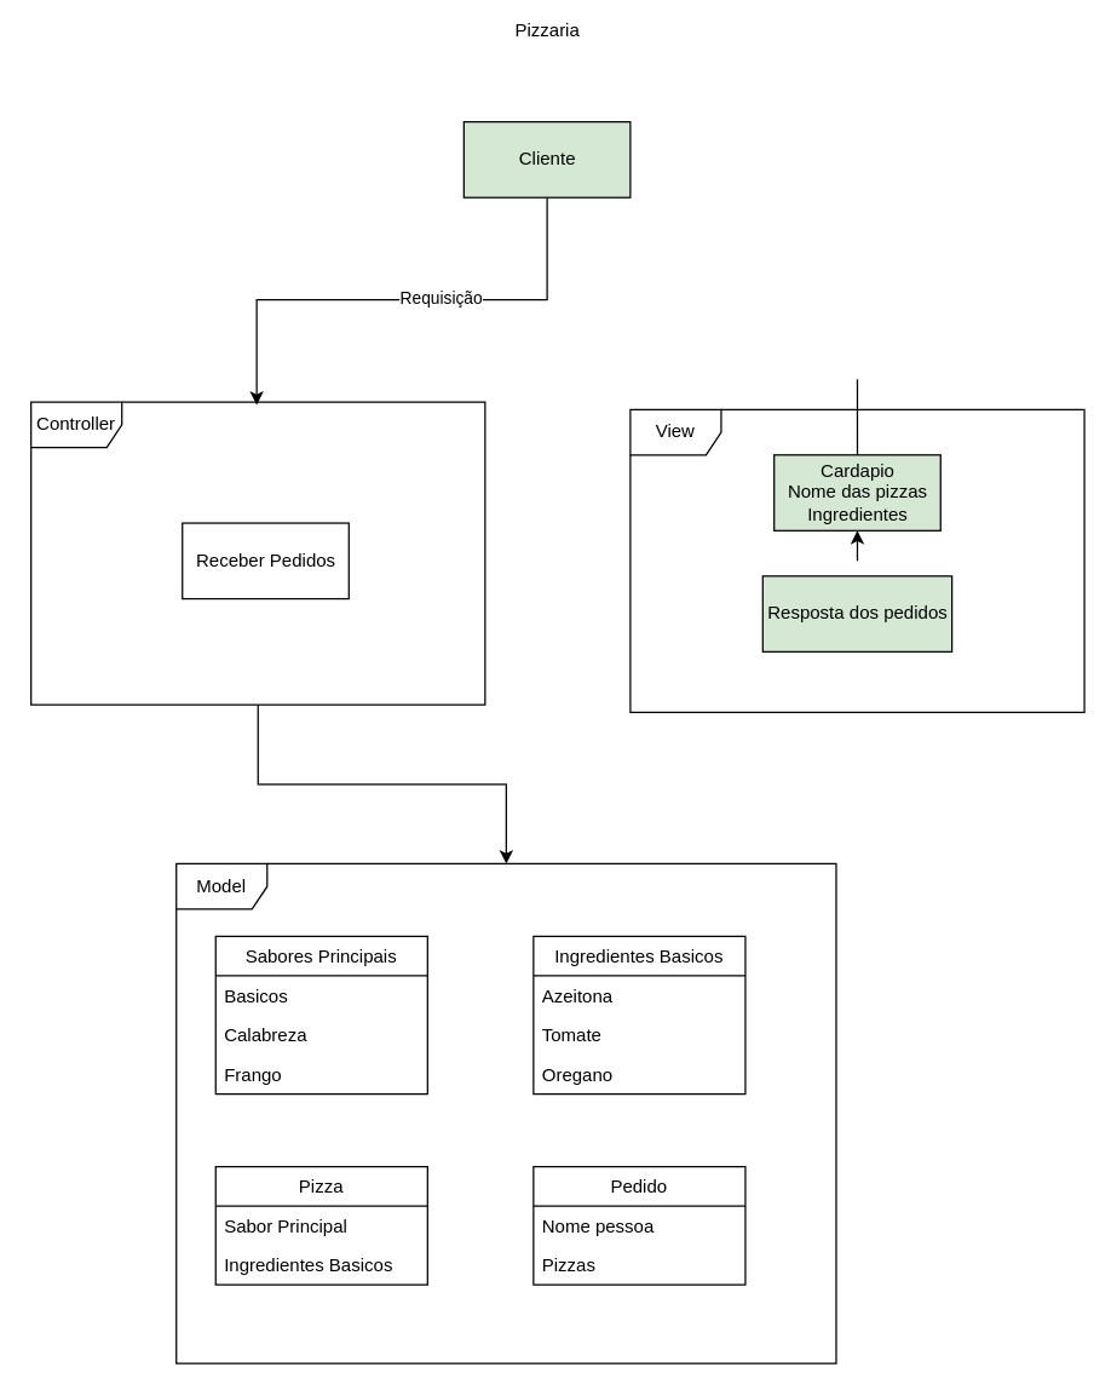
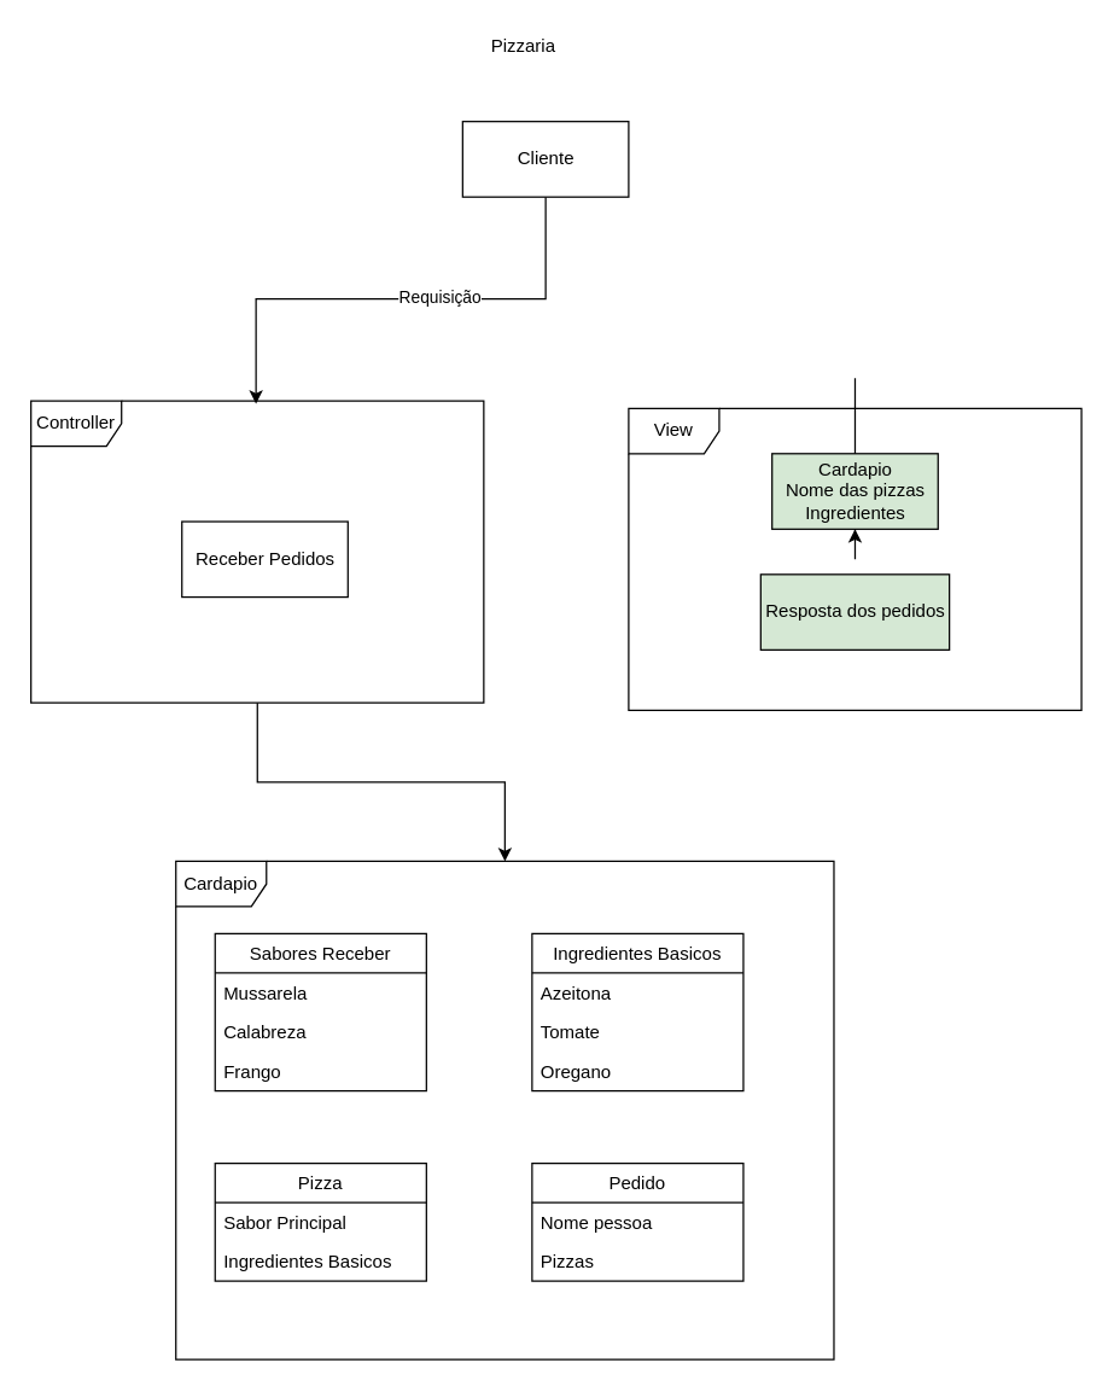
  <mxCell id="0" />
  <mxCell id="1" parent="0" />
  <mxCell id="2" value="" style="edgeStyle=orthogonalEdgeStyle;rounded=0;orthogonalLoop=1;jettySize=auto;html=1;" edge="1" parent="1" source="3" target="4"><mxGeometry relative="1" as="geometry" /></mxCell>
  <mxCell id="3" value="&lt;font style=&quot;vertical-align: inherit&quot;&gt;&lt;font style=&quot;vertical-align: inherit&quot;&gt;View&lt;/font&gt;&lt;/font&gt;" style="shape=umlFrame;whiteSpace=wrap;html=1;" vertex="1" parent="1"><mxGeometry x="416" y="270" width="300" height="200" as="geometry" /></mxCell>
  <mxCell id="4" value="&lt;font style=&quot;vertical-align: inherit&quot;&gt;&lt;font style=&quot;vertical-align: inherit&quot;&gt;Cardapio&lt;br&gt;Nome das pizzas&lt;br&gt;Ingredientes&lt;br&gt;&lt;/font&gt;&lt;/font&gt;" style="html=1;fillColor=#d5e8d4;" vertex="1" parent="1"><mxGeometry x="511" y="300" width="110" height="50" as="geometry" /></mxCell>
  <mxCell id="5" value="" style="edgeStyle=orthogonalEdgeStyle;rounded=0;orthogonalLoop=1;jettySize=auto;html=1;" edge="1" parent="1" source="6" target="8"><mxGeometry relative="1" as="geometry" /></mxCell>
  <mxCell id="6" value="&lt;font style=&quot;vertical-align: inherit&quot;&gt;&lt;font style=&quot;vertical-align: inherit&quot;&gt;Controller&lt;/font&gt;&lt;/font&gt;" style="shape=umlFrame;whiteSpace=wrap;html=1;" vertex="1" parent="1"><mxGeometry x="20" y="265" width="300" height="200" as="geometry" /></mxCell>
  <mxCell id="7" value="&lt;font style=&quot;vertical-align: inherit&quot;&gt;&lt;font style=&quot;vertical-align: inherit&quot;&gt;Receber Pedidos&lt;br&gt;&lt;/font&gt;&lt;/font&gt;" style="html=1;" vertex="1" parent="1"><mxGeometry x="120" y="345" width="110" height="50" as="geometry" /></mxCell>
- <mxCell id="8" value="&lt;font style=&quot;vertical-align: inherit&quot;&gt;&lt;font style=&quot;vertical-align: inherit&quot;&gt;Model&lt;/font&gt;&lt;/font&gt;" style="shape=umlFrame;whiteSpace=wrap;html=1;" vertex="1" parent="1"><mxGeometry x="116" y="570" width="436" height="330" as="geometry" /></mxCell>
- <mxCell id="9" value="Sabores Principais" style="swimlane;fontStyle=0;childLayout=stackLayout;horizontal=1;startSize=26;fillColor=none;horizontalStack=0;resizeParent=1;resizeParentMax=0;resizeLast=0;collapsible=1;marginBottom=0;" vertex="1" parent="1"><mxGeometry x="142" y="618" width="140" height="104" as="geometry" /></mxCell>
- <mxCell id="10" value="Basicos" style="text;strokeColor=none;fillColor=none;align=left;verticalAlign=top;spacingLeft=4;spacingRight=4;overflow=hidden;rotatable=0;points=[[0,0.5],[1,0.5]];portConstraint=eastwest;" vertex="1" parent="9"><mxGeometry y="26" width="140" height="26" as="geometry" /></mxCell>
+ <mxCell id="8" value="&lt;font style=&quot;vertical-align: inherit&quot;&gt;&lt;font style=&quot;vertical-align: inherit&quot;&gt;Cardapio&lt;/font&gt;&lt;/font&gt;" style="shape=umlFrame;whiteSpace=wrap;html=1;" vertex="1" parent="1"><mxGeometry x="116" y="570" width="436" height="330" as="geometry" /></mxCell>
+ <mxCell id="9" value="Sabores Receber" style="swimlane;fontStyle=0;childLayout=stackLayout;horizontal=1;startSize=26;fillColor=none;horizontalStack=0;resizeParent=1;resizeParentMax=0;resizeLast=0;collapsible=1;marginBottom=0;" vertex="1" parent="1"><mxGeometry x="142" y="618" width="140" height="104" as="geometry" /></mxCell>
+ <mxCell id="10" value="Mussarela" style="text;strokeColor=none;fillColor=none;align=left;verticalAlign=top;spacingLeft=4;spacingRight=4;overflow=hidden;rotatable=0;points=[[0,0.5],[1,0.5]];portConstraint=eastwest;" vertex="1" parent="9"><mxGeometry y="26" width="140" height="26" as="geometry" /></mxCell>
  <mxCell id="11" value="Calabreza" style="text;strokeColor=none;fillColor=none;align=left;verticalAlign=top;spacingLeft=4;spacingRight=4;overflow=hidden;rotatable=0;points=[[0,0.5],[1,0.5]];portConstraint=eastwest;" vertex="1" parent="9"><mxGeometry y="52" width="140" height="26" as="geometry" /></mxCell>
  <mxCell id="12" value="Frango" style="text;strokeColor=none;fillColor=none;align=left;verticalAlign=top;spacingLeft=4;spacingRight=4;overflow=hidden;rotatable=0;points=[[0,0.5],[1,0.5]];portConstraint=eastwest;" vertex="1" parent="9"><mxGeometry y="78" width="140" height="26" as="geometry" /></mxCell>
  <mxCell id="13" value="Ingredientes Basicos" style="swimlane;fontStyle=0;childLayout=stackLayout;horizontal=1;startSize=26;fillColor=none;horizontalStack=0;resizeParent=1;resizeParentMax=0;resizeLast=0;collapsible=1;marginBottom=0;" vertex="1" parent="1"><mxGeometry x="352" y="618" width="140" height="104" as="geometry" /></mxCell>
  <mxCell id="14" value="Azeitona" style="text;strokeColor=none;fillColor=none;align=left;verticalAlign=top;spacingLeft=4;spacingRight=4;overflow=hidden;rotatable=0;points=[[0,0.5],[1,0.5]];portConstraint=eastwest;" vertex="1" parent="13"><mxGeometry y="26" width="140" height="26" as="geometry" /></mxCell>
  <mxCell id="15" value="Tomate" style="text;strokeColor=none;fillColor=none;align=left;verticalAlign=top;spacingLeft=4;spacingRight=4;overflow=hidden;rotatable=0;points=[[0,0.5],[1,0.5]];portConstraint=eastwest;" vertex="1" parent="13"><mxGeometry y="52" width="140" height="26" as="geometry" /></mxCell>
  <mxCell id="16" value="Oregano" style="text;strokeColor=none;fillColor=none;align=left;verticalAlign=top;spacingLeft=4;spacingRight=4;overflow=hidden;rotatable=0;points=[[0,0.5],[1,0.5]];portConstraint=eastwest;" vertex="1" parent="13"><mxGeometry y="78" width="140" height="26" as="geometry" /></mxCell>
  <mxCell id="17" value="Pizza" style="swimlane;fontStyle=0;childLayout=stackLayout;horizontal=1;startSize=26;fillColor=none;horizontalStack=0;resizeParent=1;resizeParentMax=0;resizeLast=0;collapsible=1;marginBottom=0;" vertex="1" parent="1"><mxGeometry x="142" y="770" width="140" height="78" as="geometry" /></mxCell>
  <mxCell id="18" value="Sabor Principal" style="text;strokeColor=none;fillColor=none;align=left;verticalAlign=top;spacingLeft=4;spacingRight=4;overflow=hidden;rotatable=0;points=[[0,0.5],[1,0.5]];portConstraint=eastwest;" vertex="1" parent="17"><mxGeometry y="26" width="140" height="26" as="geometry" /></mxCell>
  <mxCell id="19" value="Ingredientes Basicos" style="text;strokeColor=none;fillColor=none;align=left;verticalAlign=top;spacingLeft=4;spacingRight=4;overflow=hidden;rotatable=0;points=[[0,0.5],[1,0.5]];portConstraint=eastwest;" vertex="1" parent="17"><mxGeometry y="52" width="140" height="26" as="geometry" /></mxCell>
  <mxCell id="20" value="Pedido" style="swimlane;fontStyle=0;childLayout=stackLayout;horizontal=1;startSize=26;fillColor=none;horizontalStack=0;resizeParent=1;resizeParentMax=0;resizeLast=0;collapsible=1;marginBottom=0;" vertex="1" parent="1"><mxGeometry x="352" y="770" width="140" height="78" as="geometry" /></mxCell>
  <mxCell id="21" value="Nome pessoa" style="text;strokeColor=none;fillColor=none;align=left;verticalAlign=top;spacingLeft=4;spacingRight=4;overflow=hidden;rotatable=0;points=[[0,0.5],[1,0.5]];portConstraint=eastwest;" vertex="1" parent="20"><mxGeometry y="26" width="140" height="26" as="geometry" /></mxCell>
  <mxCell id="22" value="Pizzas" style="text;strokeColor=none;fillColor=none;align=left;verticalAlign=top;spacingLeft=4;spacingRight=4;overflow=hidden;rotatable=0;points=[[0,0.5],[1,0.5]];portConstraint=eastwest;" vertex="1" parent="20"><mxGeometry y="52" width="140" height="26" as="geometry" /></mxCell>
  <mxCell id="23" style="edgeStyle=orthogonalEdgeStyle;rounded=0;orthogonalLoop=1;jettySize=auto;html=1;exitX=0.5;exitY=1;exitDx=0;exitDy=0;entryX=0.497;entryY=0.01;entryDx=0;entryDy=0;entryPerimeter=0;" edge="1" parent="1" source="25" target="6"><mxGeometry relative="1" as="geometry" /></mxCell>
  <mxCell id="24" value="Requisição" style="edgeLabel;html=1;align=center;verticalAlign=middle;resizable=0;points=[];" vertex="1" connectable="0" parent="23"><mxGeometry x="-0.158" y="-2" relative="1" as="geometry"><mxPoint y="1" as="offset" /></mxGeometry></mxCell>
- <mxCell id="25" value="Cliente" style="html=1;fillColor=#d5e8d4;" vertex="1" parent="1"><mxGeometry x="306" y="80" width="110" height="50" as="geometry" /></mxCell>
+ <mxCell id="25" value="Cliente" style="html=1;" vertex="1" parent="1"><mxGeometry x="306" y="80" width="110" height="50" as="geometry" /></mxCell>
  <mxCell id="26" value="&lt;font style=&quot;vertical-align: inherit&quot;&gt;&lt;font style=&quot;vertical-align: inherit&quot;&gt;Resposta dos pedidos&lt;br&gt;&lt;/font&gt;&lt;/font&gt;" style="html=1;fillColor=#d5e8d4;" vertex="1" parent="1"><mxGeometry x="503.5" y="380" width="125" height="50" as="geometry" /></mxCell>
- <mxCell id="27" value="Pizzaria" style="text;html=1;align=center;verticalAlign=middle;resizable=0;points=[];autosize=1;strokeColor=none;" vertex="1" parent="1"><mxGeometry x="331" y="10" width="60" height="20" as="geometry" /></mxCell>
+ <mxCell id="27" value="Pizzaria" style="text;html=1;align=center;verticalAlign=middle;resizable=0;points=[];autosize=1;strokeColor=none;" vertex="1" parent="1"><mxGeometry x="316" y="20" width="60" height="20" as="geometry" /></mxCell>
